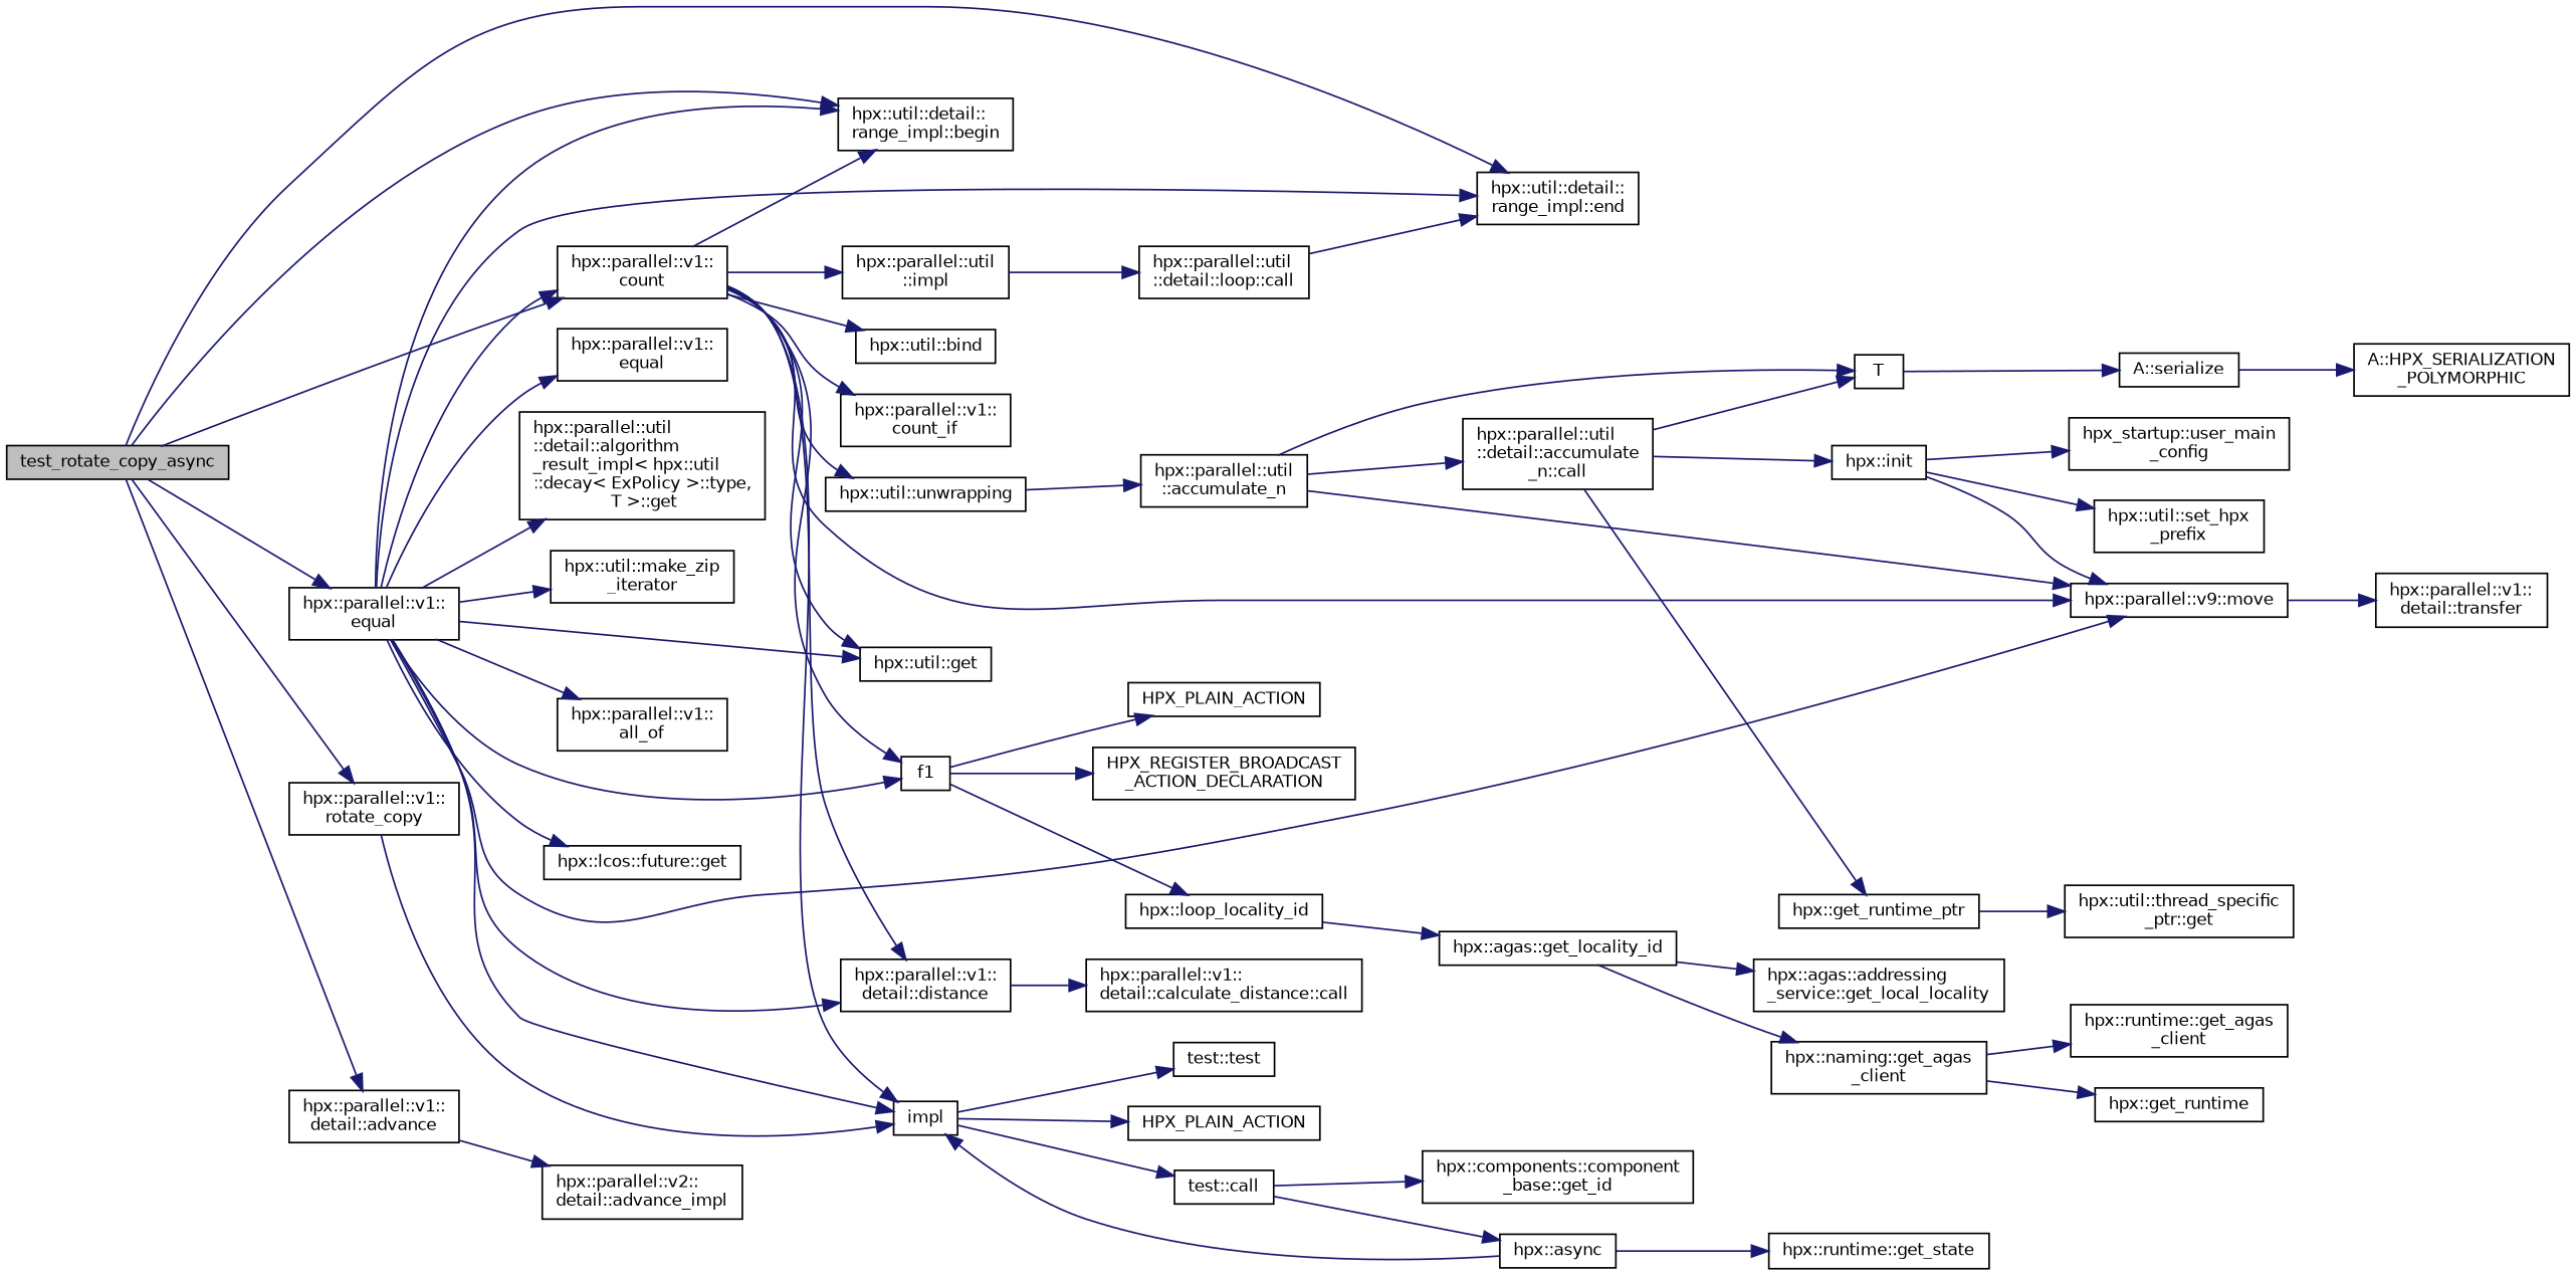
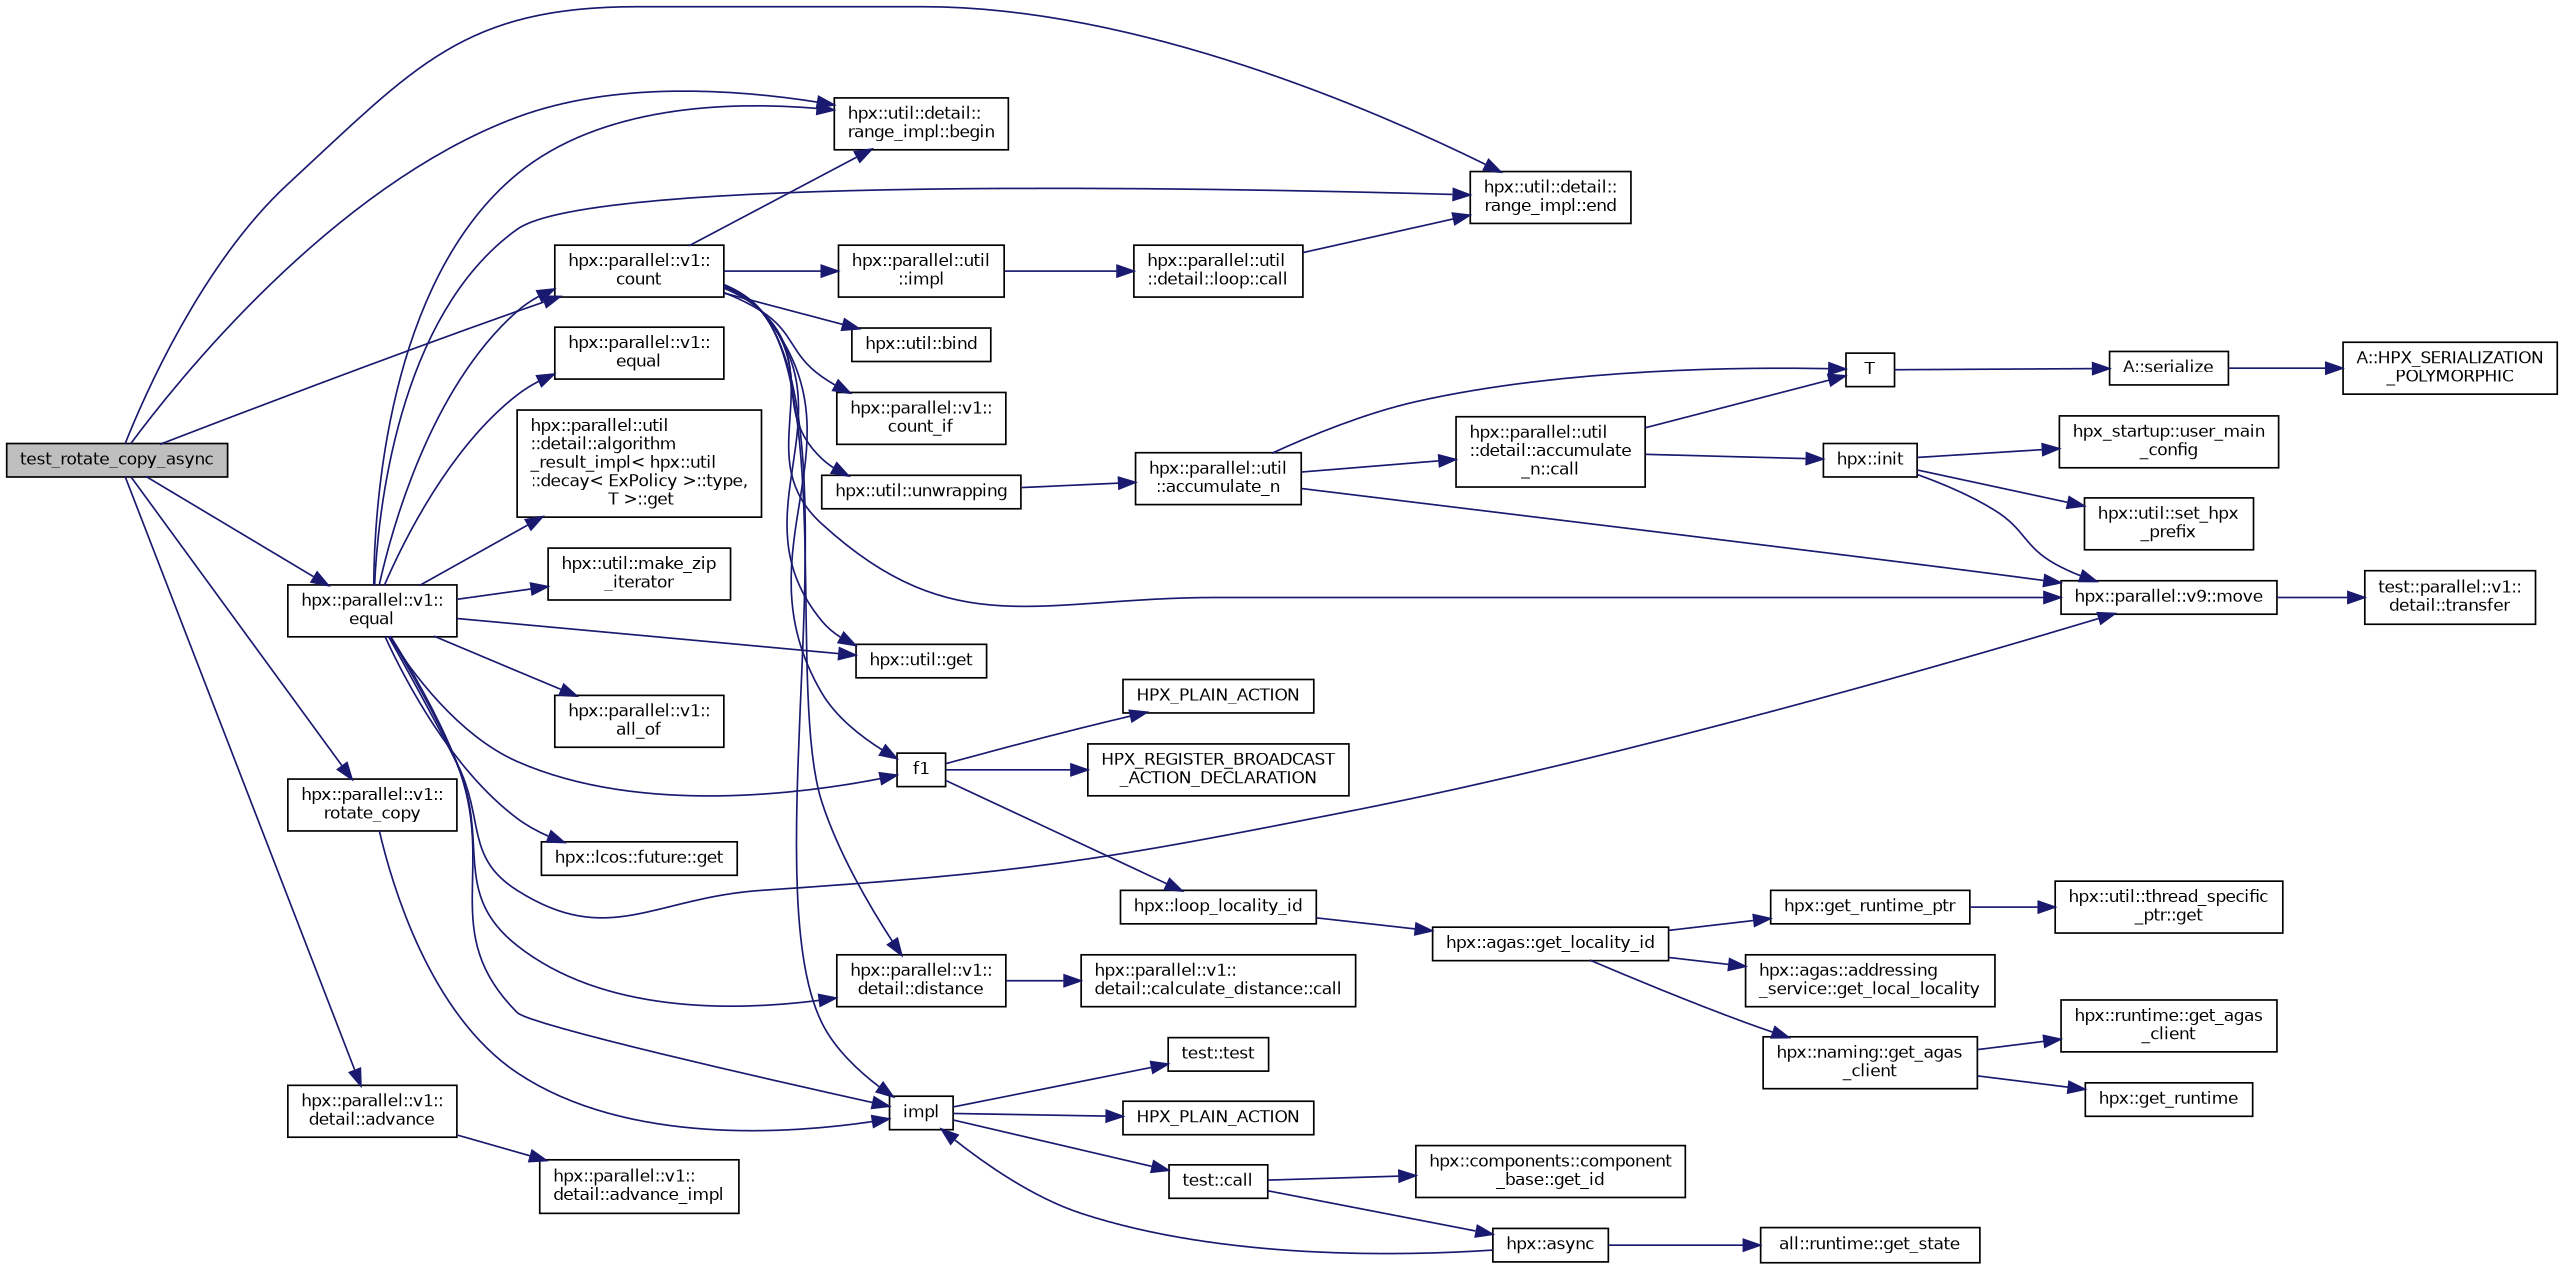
  digraph {
    rankdir=LR
    node [color=black fillcolor=white fontname=Helvetica fontsize=10 shape=record style=filled]
    edge [color=midnightblue fontname=Helvetica fontsize=10 labelfontname=Helvetica labelfontsize=10 style=solid]
    n1 [fillcolor=grey75 fontcolor=black height=0.2 label=test_rotate_copy_async width=0.4]
    n2 [height=0.2 label="hpx::util::detail::\lrange_impl::begin" width=0.4]
    n3 [height=0.2 label="hpx::util::detail::\lrange_impl::end" width=0.4]
    n4 [height=0.2 label="hpx::parallel::v1::\ldetail::advance" width=0.4]
    n5 [height=0.2 label="hpx::parallel::v1::\lrotate_copy" width=0.4]
    n6 [height=0.2 label="hpx::parallel::v1::\lcount" width=0.4]
    n7 [height=0.2 label="hpx::parallel::v1::\lequal" width=0.4]
-   n8 [height=0.2 label="hpx::parallel::v2::\ldetail::advance_impl" width=0.4]
+   n8 [height=0.2 label="hpx::parallel::v1::\ldetail::advance_impl" width=0.4]
    n9 [height=0.2 label=impl width=0.4]
    n10 [height=0.2 label="hpx::parallel::v1::\lcount_if" width=0.4]
    n11 [height=0.2 label=f1 width=0.4]
    n12 [height=0.2 label="hpx::parallel::util\l::impl" width=0.4]
    n13 [height=0.2 label="hpx::util::bind" width=0.4]
    n14 [height=0.2 label="hpx::parallel::v9::move" width=0.4]
    n15 [height=0.2 label="hpx::util::get" width=0.4]
    n16 [height=0.2 label="hpx::parallel::v1::\ldetail::distance" width=0.4]
    n17 [height=0.2 label="hpx::util::unwrapping" width=0.4]
    n18 [height=0.2 label="hpx::parallel::v1::\lequal" width=0.4]
    n19 [height=0.2 label="hpx::parallel::util\l::detail::algorithm\l_result_impl\< hpx::util\l::decay\< ExPolicy \>::type,\l T \>::get" width=0.4]
    n20 [height=0.2 label="hpx::util::make_zip\l_iterator" width=0.4]
    n21 [height=0.2 label="hpx::parallel::v1::\lall_of" width=0.4]
    n22 [height=0.2 label="hpx::lcos::future::get" width=0.4]
    n23 [height=0.2 label="test::test" width=0.4]
    n24 [height=0.2 label=HPX_PLAIN_ACTION width=0.4]
    n25 [height=0.2 label="test::call" width=0.4]
    n26 [height=0.2 label="hpx::async" width=0.4]
    n27 [height=0.2 label="hpx::components::component\l_base::get_id" width=0.4]
-   n28 [height=0.2 label="hpx::runtime::get_state" width=0.4]
+   n28 [height=0.2 label="all::runtime::get_state" width=0.4]
    n29 [height=0.2 label="hpx::loop_locality_id" width=0.4]
    n30 [height=0.2 label=HPX_PLAIN_ACTION width=0.4]
    n31 [height=0.2 label="HPX_REGISTER_BROADCAST\l_ACTION_DECLARATION" width=0.4]
    n32 [height=0.2 label="hpx::parallel::util\l::detail::loop::call" width=0.4]
-   n33 [height=0.2 label="hpx::parallel::v1::\ldetail::transfer" width=0.4]
+   n33 [height=0.2 label="test::parallel::v1::\ldetail::transfer" width=0.4]
    n34 [height=0.2 label="hpx::parallel::v1::\ldetail::calculate_distance::call" width=0.4]
    n35 [height=0.2 label="hpx::parallel::util\l::accumulate_n" width=0.4]
    n36 [height=0.2 label="hpx::parallel::util\l::detail::accumulate\l_n::call" width=0.4]
    n37 [height=0.2 label=T width=0.4]
    n38 [height=0.2 label="hpx::agas::get_locality_id" width=0.4]
    n39 [height=0.2 label="hpx::get_runtime_ptr" width=0.4]
    n40 [height=0.2 label="hpx::naming::get_agas\l_client" width=0.4]
    n41 [height=0.2 label="hpx::agas::addressing\l_service::get_local_locality" width=0.4]
    n42 [height=0.2 label="hpx::util::thread_specific\l_ptr::get" width=0.4]
    n43 [height=0.2 label="hpx::get_runtime" width=0.4]
    n44 [height=0.2 label="hpx::runtime::get_agas\l_client" width=0.4]
    n45 [height=0.2 label="hpx::init" width=0.4]
    n46 [height=0.2 label="A::serialize" width=0.4]
    n47 [height=0.2 label="hpx::util::set_hpx\l_prefix" width=0.4]
    n48 [height=0.2 label="hpx_startup::user_main\l_config" width=0.4]
    n49 [height=0.2 label="A::HPX_SERIALIZATION\l_POLYMORPHIC" width=0.4]
    n1 -> n2
    n1 -> n3
    n1 -> n4
    n1 -> n5
    n1 -> n6
    n1 -> n7
    n4 -> n8
    n5 -> n9
    n6 -> n2
    n6 -> n9
    n6 -> n10
    n6 -> n11
    n6 -> n12
    n6 -> n13
    n6 -> n14
    n6 -> n15
    n6 -> n16
    n6 -> n17
    n7 -> n2
    n7 -> n3
    n7 -> n6
    n7 -> n9
    n7 -> n11
    n7 -> n14
    n7 -> n15
    n7 -> n16
    n7 -> n18
    n7 -> n19
    n7 -> n20
    n7 -> n21
    n7 -> n22
    n9 -> n23
    n9 -> n24
    n9 -> n25
    n11 -> n29
    n11 -> n30
    n11 -> n31
    n12 -> n32
    n14 -> n33
    n16 -> n34
    n17 -> n35
    n25 -> n26
    n25 -> n27
    n26 -> n9
    n26 -> n28
    n29 -> n38
    n32 -> n3
    n35 -> n14
    n35 -> n36
    n35 -> n37
    n36 -> n37
    n36 -> n45
    n37 -> n46
-   n36 -> n39
+   n38 -> n39
    n38 -> n40
    n38 -> n41
    n39 -> n42
    n40 -> n43
    n40 -> n44
    n45 -> n14
    n45 -> n47
    n45 -> n48
    n46 -> n49
  }
